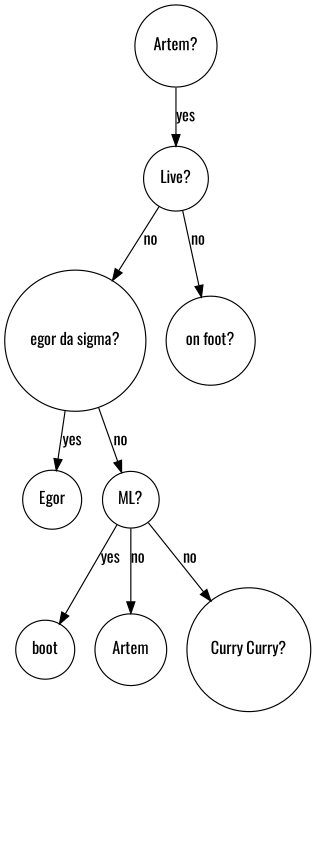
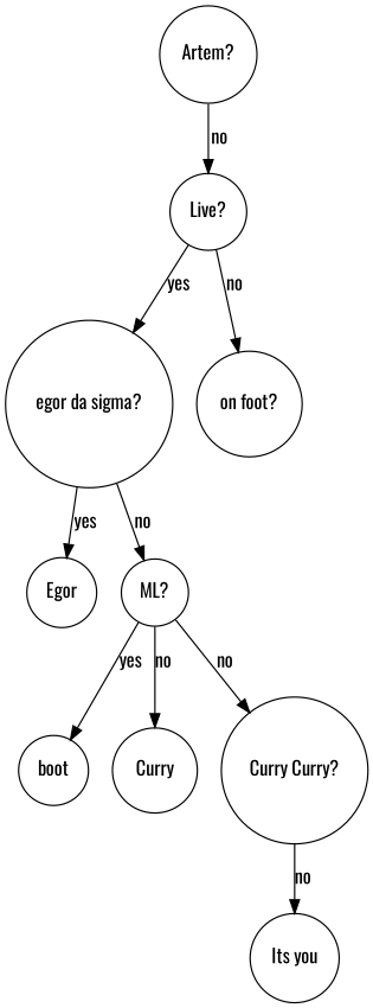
  digraph {
    fontname=Oswald
    node [fontname=Oswald shape=circle]
    edge [fontname=Oswald]
    n1 [label="Artem?"]
    "Live?"
    "egor da sigma?"
    "on foot?"
    Egor
    "ML?"
    boot
-   Artem
+   Artem [label=Curry]
    n9 [label="Curry Curry?"]
-   n1 -> "Live?" [label=yes]
-   "Live?" -> "egor da sigma?" [label=no]
+   "Its you"
+   n1 -> "Live?" [label=no]
+   "Live?" -> "egor da sigma?" [label=yes]
    "Live?" -> "on foot?" [label=no]
    "egor da sigma?" -> Egor [label=yes]
    "egor da sigma?" -> "ML?" [label=no]
    "ML?" -> boot [label=yes]
    "ML?" -> Artem [label=no]
    "ML?" -> n9 [label=no]
+   n9 -> "Its you" [label=no]
  }
